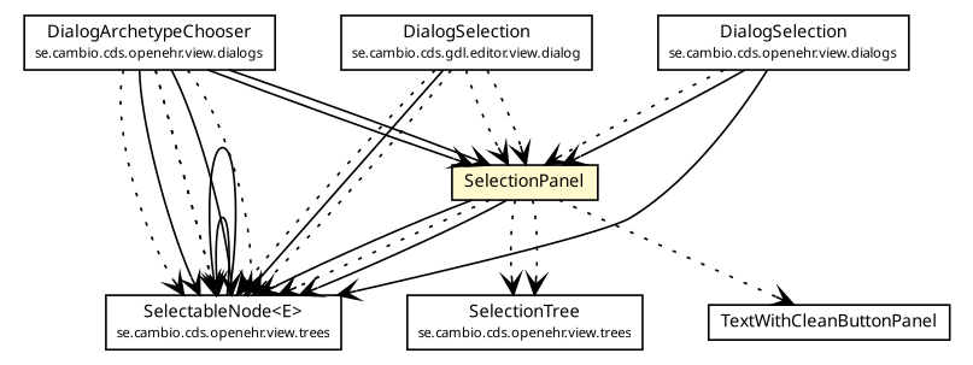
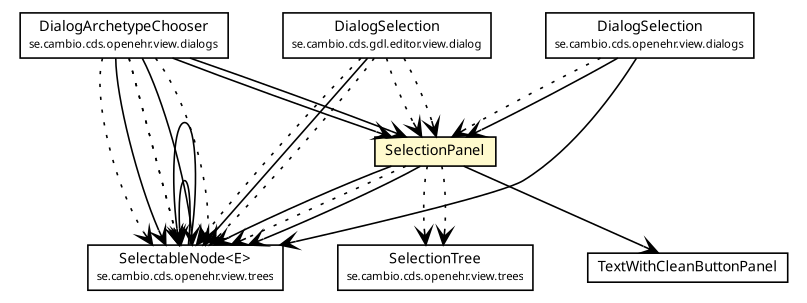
  digraph {
    fontname="Comic Neue"
    nodesep=0.25
    ranksep=0.5
    node [fontcolor=black fontname="Comic Neue" fontsize=9.0 shape=plaintext]
    edge [arrowhead=open color=black fontcolor=black fontname="Comic Neue" fontsize=10.0 headport=p labelfontname="Trebuchet MS" labelfontsize=10 style=dotted tailport=p]
    n1 [label=<<table title="se.cambio.cds.openehr.view.dialogs.DialogSelection" border="0" cellborder="1" cellspacing="0" cellpadding="2" port="p" href="../dialogs/DialogSelection.html"> 		<tr><td><table border="0" cellspacing="0" cellpadding="1"> <tr><td align="center" balign="center"><font face="Trebuchet MS"> DialogSelection </font></td></tr> <tr><td align="center" balign="center"><font face="Trebuchet MS" point-size="7.0"> se.cambio.cds.openehr.view.dialogs </font></td></tr> 		</table></td></tr> 		</table>>]
    n2 [label=<<table title="se.cambio.cds.openehr.view.panels.SelectionPanel" border="0" cellborder="1" cellspacing="0" cellpadding="2" port="p" bgcolor="lemonChiffon" href="./SelectionPanel.html"> 		<tr><td><table border="0" cellspacing="0" cellpadding="1"> <tr><td align="center" balign="center"><font face="Trebuchet MS"> SelectionPanel </font></td></tr> 		</table></td></tr> 		</table>>]
    n3 [label=<<table title="se.cambio.cds.openehr.view.trees.SelectableNode" border="0" cellborder="1" cellspacing="0" cellpadding="2" port="p" href="../trees/SelectableNode.html"> 		<tr><td><table border="0" cellspacing="0" cellpadding="1"> <tr><td align="center" balign="center"><font face="Trebuchet MS"> SelectableNode&lt;E&gt; </font></td></tr> <tr><td align="center" balign="center"><font face="Trebuchet MS" point-size="7.0"> se.cambio.cds.openehr.view.trees </font></td></tr> 		</table></td></tr> 		</table>>]
    n4 [label=<<table title="se.cambio.cds.openehr.view.panels.TextWithCleanButtonPanel" border="0" cellborder="1" cellspacing="0" cellpadding="2" port="p" href="./TextWithCleanButtonPanel.html"> 		<tr><td><table border="0" cellspacing="0" cellpadding="1"> <tr><td align="center" balign="center"><font face="Trebuchet MS"> TextWithCleanButtonPanel </font></td></tr> 		</table></td></tr> 		</table>>]
    n5 [label=<<table title="se.cambio.cds.openehr.view.trees.SelectionTree" border="0" cellborder="1" cellspacing="0" cellpadding="2" port="p" href="../trees/SelectionTree.html"> 		<tr><td><table border="0" cellspacing="0" cellpadding="1"> <tr><td align="center" balign="center"><font face="Trebuchet MS"> SelectionTree </font></td></tr> <tr><td align="center" balign="center"><font face="Trebuchet MS" point-size="7.0"> se.cambio.cds.openehr.view.trees </font></td></tr> 		</table></td></tr> 		</table>>]
    n6 [label=<<table title="se.cambio.cds.openehr.view.dialogs.DialogArchetypeChooser" border="0" cellborder="1" cellspacing="0" cellpadding="2" port="p" href="../dialogs/DialogArchetypeChooser.html"> 		<tr><td><table border="0" cellspacing="0" cellpadding="1"> <tr><td align="center" balign="center"><font face="Trebuchet MS"> DialogArchetypeChooser </font></td></tr> <tr><td align="center" balign="center"><font face="Trebuchet MS" point-size="7.0"> se.cambio.cds.openehr.view.dialogs </font></td></tr> 		</table></td></tr> 		</table>>]
    n7 [label=<<table title="se.cambio.cds.gdl.editor.view.dialog.DialogSelection" border="0" cellborder="1" cellspacing="0" cellpadding="2" port="p" href="../../../gdl/editor/view/dialog/DialogSelection.html"> 		<tr><td><table border="0" cellspacing="0" cellpadding="1"> <tr><td align="center" balign="center"><font face="Trebuchet MS"> DialogSelection </font></td></tr> <tr><td align="center" balign="center"><font face="Trebuchet MS" point-size="7.0"> se.cambio.cds.gdl.editor.view.dialog </font></td></tr> 		</table></td></tr> 		</table>>]
    n1 -> n2
    n1 -> n2 [style=solid]
    n1 -> n3 [style=solid]
    n2 -> n3 [style=solid]
    n2 -> n3
    n2 -> n3 [style=solid]
-   n2 -> n4
+   n2 -> n4 [style=solid]
    n2 -> n5
    n2 -> n5
    n3 -> n3 [style=solid]
    n3 -> n3 [headlabel="*" style=solid]
    n6 -> n2 [style=solid]
    n6 -> n2 [style=solid]
    n6 -> n3
    n6 -> n3
    n6 -> n3 [style=solid]
    n6 -> n3
    n6 -> n3 [style=solid]
    n6 -> n3
    n7 -> n2
    n7 -> n2
    n7 -> n3 [style=solid]
    n7 -> n3
    n7 -> n3
  }
